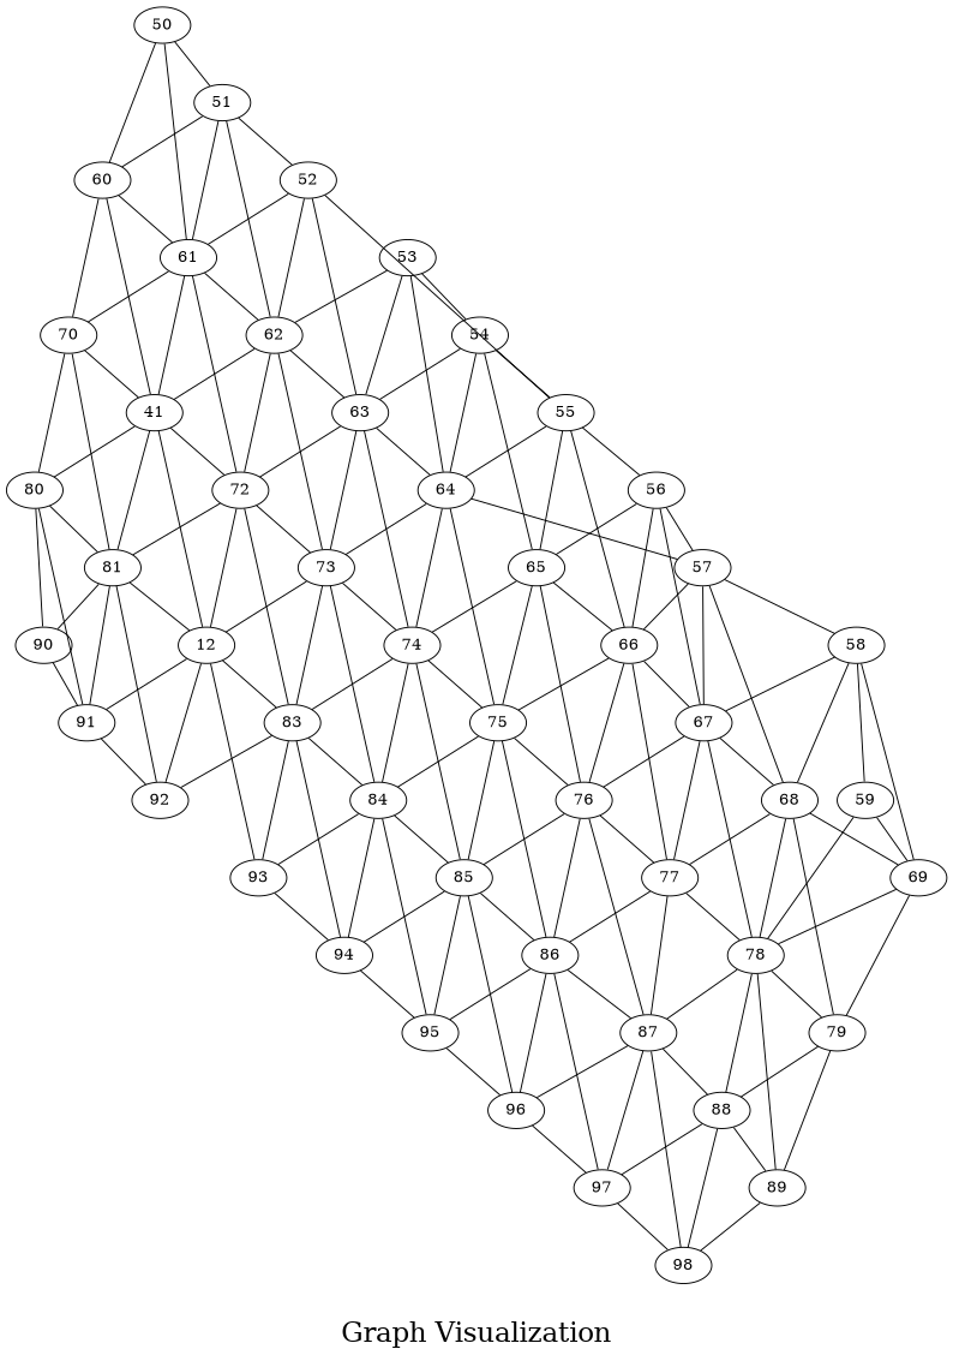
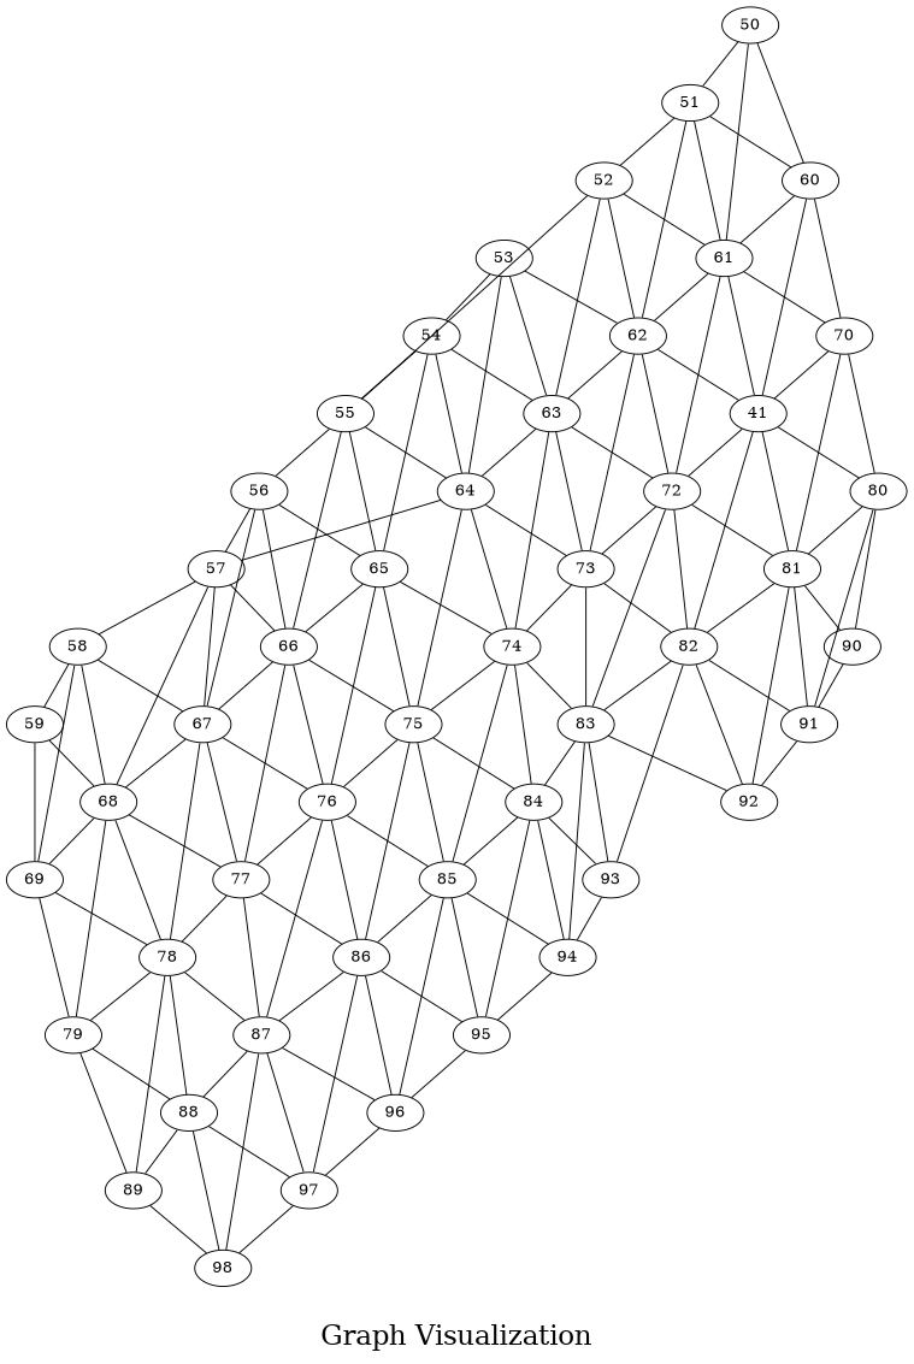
  graph {
    fontsize=24
    label="\nGraph Visualization\n"
    splines=false
    node [shape=ellipse]
    50 [height=0.3 width=0.3]
    51 [height=0.3 width=0.3]
    60 [height=0.3 width=0.3]
    61 [height=0.3 width=0.3]
    52 [height=0.3 width=0.3]
    62 [height=0.3 width=0.3]
    70 [height=0.3 width=0.3]
    n8 [height=0.3 label=41 width=0.3]
    72 [height=0.3 width=0.3]
    63 [height=0.3 width=0.3]
    55 [height=0.3 width=0.3]
    73 [height=0.3 width=0.3]
    53 [height=0.3 width=0.3]
    54 [height=0.3 width=0.3]
    64 [height=0.3 width=0.3]
    74 [height=0.3 width=0.3]
    65 [height=0.3 width=0.3]
    57 [height=0.3 width=0.3]
    75 [height=0.3 width=0.3]
    56 [height=0.3 width=0.3]
    66 [height=0.3 width=0.3]
    76 [height=0.3 width=0.3]
    67 [height=0.3 width=0.3]
    77 [height=0.3 width=0.3]
    58 [height=0.3 width=0.3]
    68 [height=0.3 width=0.3]
    78 [height=0.3 width=0.3]
    59 [height=0.3 width=0.3]
    69 [height=0.3 width=0.3]
    79 [height=0.3 width=0.3]
    80 [height=0.3 width=0.3]
    81 [height=0.3 width=0.3]
-   82 [height=0.3 width=0.3 label=12]
+   82 [height=0.3 width=0.3]
    83 [height=0.3 width=0.3]
    84 [height=0.3 width=0.3]
    85 [height=0.3 width=0.3]
    86 [height=0.3 width=0.3]
    87 [height=0.3 width=0.3]
    88 [height=0.3 width=0.3]
    89 [height=0.3 width=0.3]
    90 [height=0.3 width=0.3]
    91 [height=0.3 width=0.3]
    92 [height=0.3 width=0.3]
    93 [height=0.3 width=0.3]
    94 [height=0.3 width=0.3]
    95 [height=0.3 width=0.3]
    96 [height=0.3 width=0.3]
    97 [height=0.3 width=0.3]
    98 [height=0.3 width=0.3]
    50 -- 51
    50 -- 60
    50 -- 61
    51 -- 60
    51 -- 61
    51 -- 52
    51 -- 62
    60 -- 61
    60 -- 70
    60 -- n8
    61 -- 62
    61 -- 70
    61 -- n8
    61 -- 72
    52 -- 61
    52 -- 62
    52 -- 63
    52 -- 55
    62 -- n8
    62 -- 72
    62 -- 63
    62 -- 73
    70 -- n8
    70 -- 80
    70 -- 81
    n8 -- 72
    n8 -- 80
    n8 -- 81
    n8 -- 82
    72 -- 73
    72 -- 81
    72 -- 82
    72 -- 83
    63 -- 72
    63 -- 73
    63 -- 64
    63 -- 74
    55 -- 64
    55 -- 65
    55 -- 56
    55 -- 66
    73 -- 74
    73 -- 82
    73 -- 83
-   73 -- 84
    53 -- 62
    53 -- 63
    53 -- 54
    53 -- 64
    54 -- 63
    54 -- 55
    54 -- 64
    54 -- 65
    64 -- 73
    64 -- 74
    64 -- 57
    64 -- 75
    74 -- 75
    74 -- 83
    74 -- 84
    74 -- 85
    65 -- 74
    65 -- 75
    65 -- 66
    65 -- 76
    57 -- 66
    57 -- 67
    57 -- 58
    57 -- 68
    75 -- 76
    75 -- 84
    75 -- 85
    75 -- 86
    56 -- 65
    56 -- 57
    56 -- 66
    56 -- 67
    66 -- 75
    66 -- 76
    66 -- 67
    66 -- 77
    76 -- 77
    76 -- 85
    76 -- 86
    76 -- 87
    67 -- 76
    67 -- 77
    67 -- 68
    67 -- 78
    77 -- 78
    77 -- 86
    77 -- 87
    58 -- 67
    58 -- 68
    58 -- 59
    58 -- 69
    68 -- 77
    68 -- 78
    68 -- 69
    68 -- 79
    78 -- 79
    78 -- 87
    78 -- 88
    78 -- 89
-   59 -- 78
+   59 -- 68
    59 -- 69
    69 -- 78
    69 -- 79
    79 -- 88
    79 -- 89
    80 -- 81
    80 -- 90
    80 -- 91
    81 -- 82
    81 -- 90
    81 -- 91
    81 -- 92
    82 -- 83
    82 -- 91
    82 -- 92
    82 -- 93
    83 -- 84
    83 -- 92
    83 -- 93
    83 -- 94
    84 -- 85
    84 -- 93
    84 -- 94
    84 -- 95
    85 -- 86
    85 -- 94
    85 -- 95
    85 -- 96
    86 -- 87
    86 -- 95
    86 -- 96
    86 -- 97
    87 -- 88
    87 -- 96
    87 -- 97
    87 -- 98
    88 -- 89
    88 -- 97
    88 -- 98
    89 -- 98
    90 -- 91
    91 -- 92
    93 -- 94
    94 -- 95
    95 -- 96
    96 -- 97
    97 -- 98
  }
